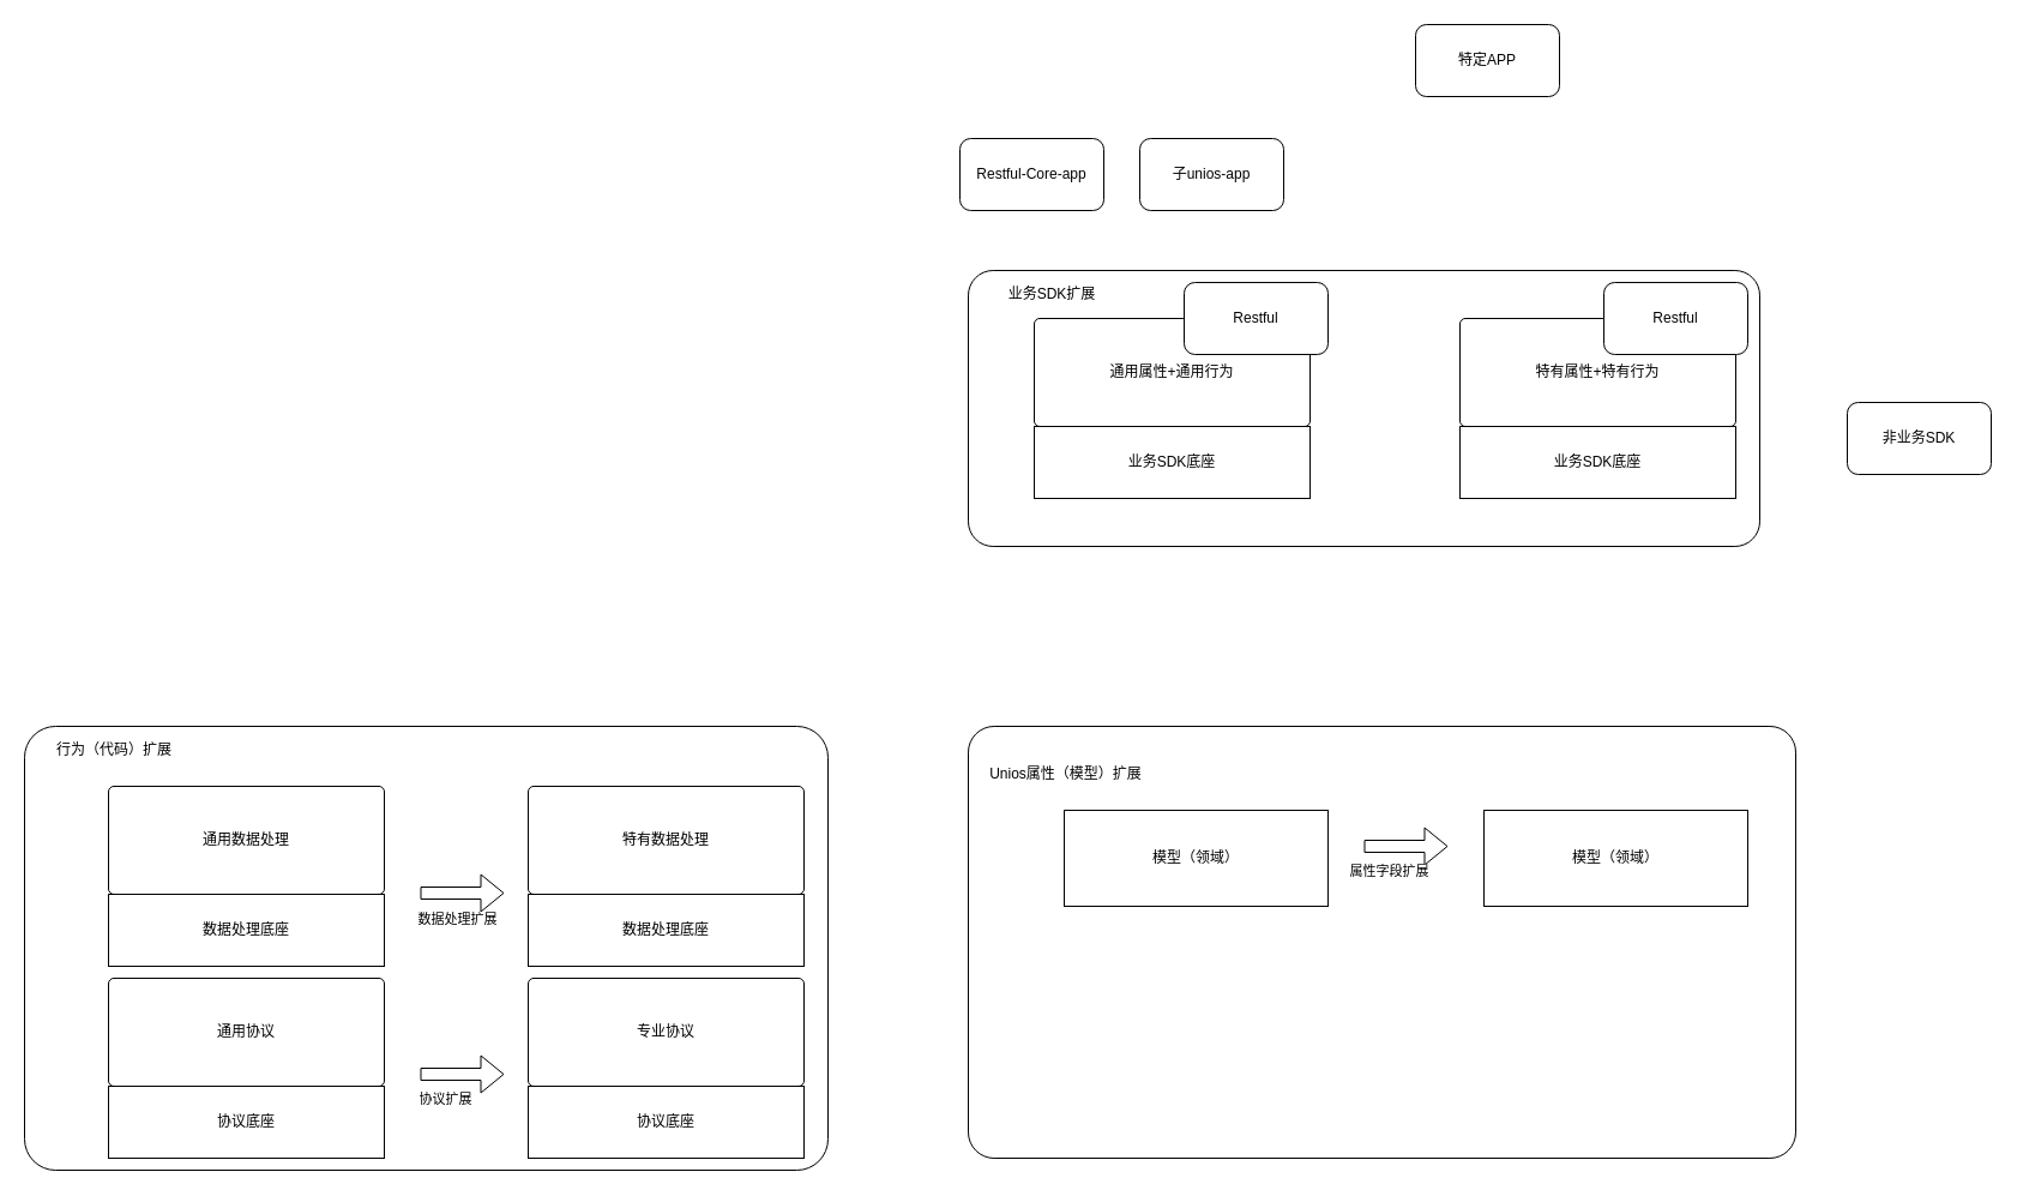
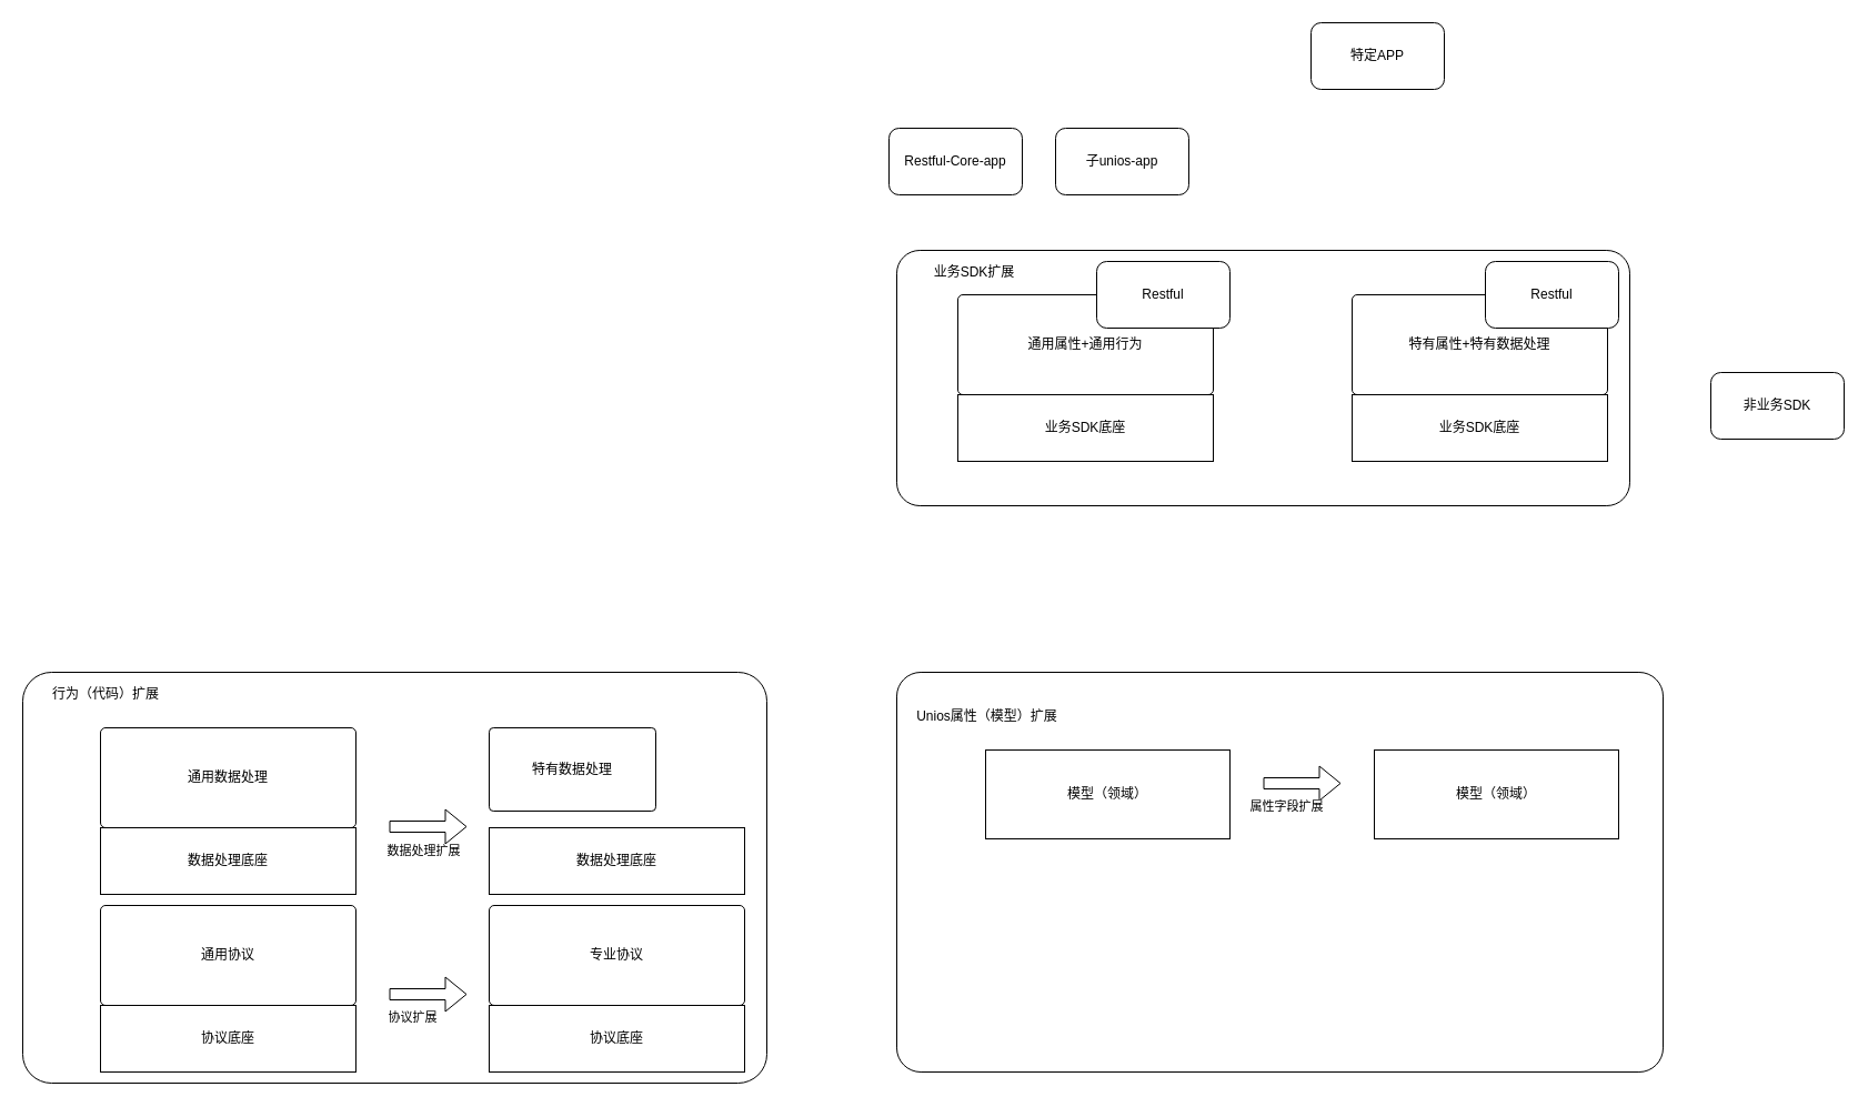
  <mxCell id="0" />
  <mxCell id="1" parent="0" />
  <mxCell id="2" value="" style="rounded=1;whiteSpace=wrap;html=1;arcSize=7;" parent="1" vertex="1"><mxGeometry x="20" y="605" width="670" height="370" as="geometry" /></mxCell>
  <mxCell id="3" value="通用协议" style="rounded=1;whiteSpace=wrap;html=1;arcSize=5;" parent="1" vertex="1"><mxGeometry x="90" y="815" width="230" height="90" as="geometry" /></mxCell>
  <mxCell id="4" value="" style="shape=flexArrow;endArrow=classic;html=1;" parent="1" edge="1"><mxGeometry width="50" height="50" relative="1" as="geometry"><mxPoint x="350" y="895" as="sourcePoint" /><mxPoint x="420" y="895" as="targetPoint" /></mxGeometry></mxCell>
  <mxCell id="5" value="协议扩展" style="edgeLabel;html=1;align=center;verticalAlign=middle;resizable=0;points=[];" parent="4" vertex="1" connectable="0"><mxGeometry x="0.2" y="4" relative="1" as="geometry"><mxPoint x="-22" y="24" as="offset" /></mxGeometry></mxCell>
  <mxCell id="6" value="协议底座" style="rounded=0;whiteSpace=wrap;html=1;" parent="1" vertex="1"><mxGeometry x="90" y="905" width="230" height="60" as="geometry" /></mxCell>
  <mxCell id="7" value="专业协议" style="rounded=1;whiteSpace=wrap;html=1;arcSize=5;" parent="1" vertex="1"><mxGeometry x="440" y="815" width="230" height="90" as="geometry" /></mxCell>
  <mxCell id="8" value="协议底座" style="rounded=0;whiteSpace=wrap;html=1;" parent="1" vertex="1"><mxGeometry x="440" y="905" width="230" height="60" as="geometry" /></mxCell>
  <mxCell id="9" value="通用数据处理" style="rounded=1;whiteSpace=wrap;html=1;arcSize=5;" parent="1" vertex="1"><mxGeometry x="90" y="655" width="230" height="90" as="geometry" /></mxCell>
  <mxCell id="10" value="数据处理底座" style="rounded=0;whiteSpace=wrap;html=1;" parent="1" vertex="1"><mxGeometry x="90" y="745" width="230" height="60" as="geometry" /></mxCell>
- <mxCell id="11" value="特有数据处理" style="rounded=1;whiteSpace=wrap;html=1;arcSize=5;" parent="1" vertex="1"><mxGeometry x="440" y="655" width="230" height="90" as="geometry" /></mxCell>
+ <mxCell id="11" value="特有数据处理" style="rounded=1;whiteSpace=wrap;html=1;arcSize=5;" parent="1" vertex="1"><mxGeometry x="440" y="655" width="150" height="75" as="geometry" /></mxCell>
  <mxCell id="12" value="数据处理底座" style="rounded=0;whiteSpace=wrap;html=1;" parent="1" vertex="1"><mxGeometry x="440" y="745" width="230" height="60" as="geometry" /></mxCell>
  <mxCell id="13" value="" style="shape=flexArrow;endArrow=classic;html=1;" parent="1" edge="1"><mxGeometry width="50" height="50" relative="1" as="geometry"><mxPoint x="350" y="744" as="sourcePoint" /><mxPoint x="420" y="744" as="targetPoint" /></mxGeometry></mxCell>
  <mxCell id="14" value="数据处理扩展" style="edgeLabel;html=1;align=center;verticalAlign=middle;resizable=0;points=[];" parent="13" vertex="1" connectable="0"><mxGeometry x="0.086" relative="1" as="geometry"><mxPoint x="-8" y="21" as="offset" /></mxGeometry></mxCell>
  <mxCell id="15" value="行为（代码）扩展" style="text;html=1;strokeColor=none;fillColor=none;align=center;verticalAlign=middle;whiteSpace=wrap;rounded=0;" parent="1" vertex="1"><mxGeometry x="30" y="615" width="130" height="20" as="geometry" /></mxCell>
  <mxCell id="16" value="" style="rounded=1;whiteSpace=wrap;html=1;arcSize=6;" parent="1" vertex="1"><mxGeometry x="807" y="605" width="690" height="360" as="geometry" /></mxCell>
  <mxCell id="17" value="模型（领域）" style="rounded=0;whiteSpace=wrap;html=1;" parent="1" vertex="1"><mxGeometry x="887" y="675" width="220" height="80" as="geometry" /></mxCell>
  <mxCell id="18" value="模型（领域）" style="rounded=0;whiteSpace=wrap;html=1;" parent="1" vertex="1"><mxGeometry x="1237" y="675" width="220" height="80" as="geometry" /></mxCell>
  <mxCell id="19" value="" style="shape=flexArrow;endArrow=classic;html=1;" parent="1" edge="1"><mxGeometry width="50" height="50" relative="1" as="geometry"><mxPoint x="1137" y="705" as="sourcePoint" /><mxPoint x="1207" y="705" as="targetPoint" /></mxGeometry></mxCell>
  <mxCell id="20" value="属性字段扩展" style="edgeLabel;html=1;align=center;verticalAlign=middle;resizable=0;points=[];" parent="19" vertex="1" connectable="0"><mxGeometry x="0.2" y="4" relative="1" as="geometry"><mxPoint x="-22" y="24" as="offset" /></mxGeometry></mxCell>
  <mxCell id="21" value="Unios属性（模型）扩展" style="text;html=1;strokeColor=none;fillColor=none;align=center;verticalAlign=middle;whiteSpace=wrap;rounded=0;" parent="1" vertex="1"><mxGeometry x="817" y="635" width="143" height="20" as="geometry" /></mxCell>
  <mxCell id="22" value="" style="rounded=1;whiteSpace=wrap;html=1;arcSize=9;" parent="1" vertex="1"><mxGeometry x="807" y="225" width="660" height="230" as="geometry" /></mxCell>
  <mxCell id="23" value="业务SDK扩展" style="text;html=1;strokeColor=none;fillColor=none;align=center;verticalAlign=middle;whiteSpace=wrap;rounded=0;" parent="1" vertex="1"><mxGeometry x="827" y="235" width="100" height="20" as="geometry" /></mxCell>
  <mxCell id="24" value="通用属性+通用行为" style="rounded=1;whiteSpace=wrap;html=1;arcSize=5;" vertex="1" parent="1"><mxGeometry x="862" y="265" width="230" height="90" as="geometry" /></mxCell>
  <mxCell id="25" value="业务SDK底座" style="rounded=0;whiteSpace=wrap;html=1;" vertex="1" parent="1"><mxGeometry x="862" y="355" width="230" height="60" as="geometry" /></mxCell>
- <mxCell id="26" value="特有属性+特有行为" style="rounded=1;whiteSpace=wrap;html=1;arcSize=5;" vertex="1" parent="1"><mxGeometry x="1217" y="265" width="230" height="90" as="geometry" /></mxCell>
+ <mxCell id="26" value="特有属性+特有数据处理" style="rounded=1;whiteSpace=wrap;html=1;arcSize=5;" vertex="1" parent="1"><mxGeometry x="1217" y="265" width="230" height="90" as="geometry" /></mxCell>
  <mxCell id="27" value="业务SDK底座" style="rounded=0;whiteSpace=wrap;html=1;" vertex="1" parent="1"><mxGeometry x="1217" y="355" width="230" height="60" as="geometry" /></mxCell>
  <mxCell id="28" value="非业务SDK" style="rounded=1;whiteSpace=wrap;html=1;" vertex="1" parent="1"><mxGeometry x="1540" y="335" width="120" height="60" as="geometry" /></mxCell>
  <mxCell id="29" value="Restful-Core-app" style="rounded=1;whiteSpace=wrap;html=1;" vertex="1" parent="1"><mxGeometry x="800" y="115" width="120" height="60" as="geometry" /></mxCell>
  <mxCell id="30" value="子unios-app" style="rounded=1;whiteSpace=wrap;html=1;" vertex="1" parent="1"><mxGeometry x="950" y="115" width="120" height="60" as="geometry" /></mxCell>
  <mxCell id="31" value="Restful" style="rounded=1;whiteSpace=wrap;html=1;" vertex="1" parent="1"><mxGeometry x="987" y="235" width="120" height="60" as="geometry" /></mxCell>
  <mxCell id="32" value="特定APP" style="rounded=1;whiteSpace=wrap;html=1;" vertex="1" parent="1"><mxGeometry x="1180" y="20" width="120" height="60" as="geometry" /></mxCell>
  <mxCell id="33" value="Restful" style="rounded=1;whiteSpace=wrap;html=1;" vertex="1" parent="1"><mxGeometry x="1337" y="235" width="120" height="60" as="geometry" /></mxCell>
